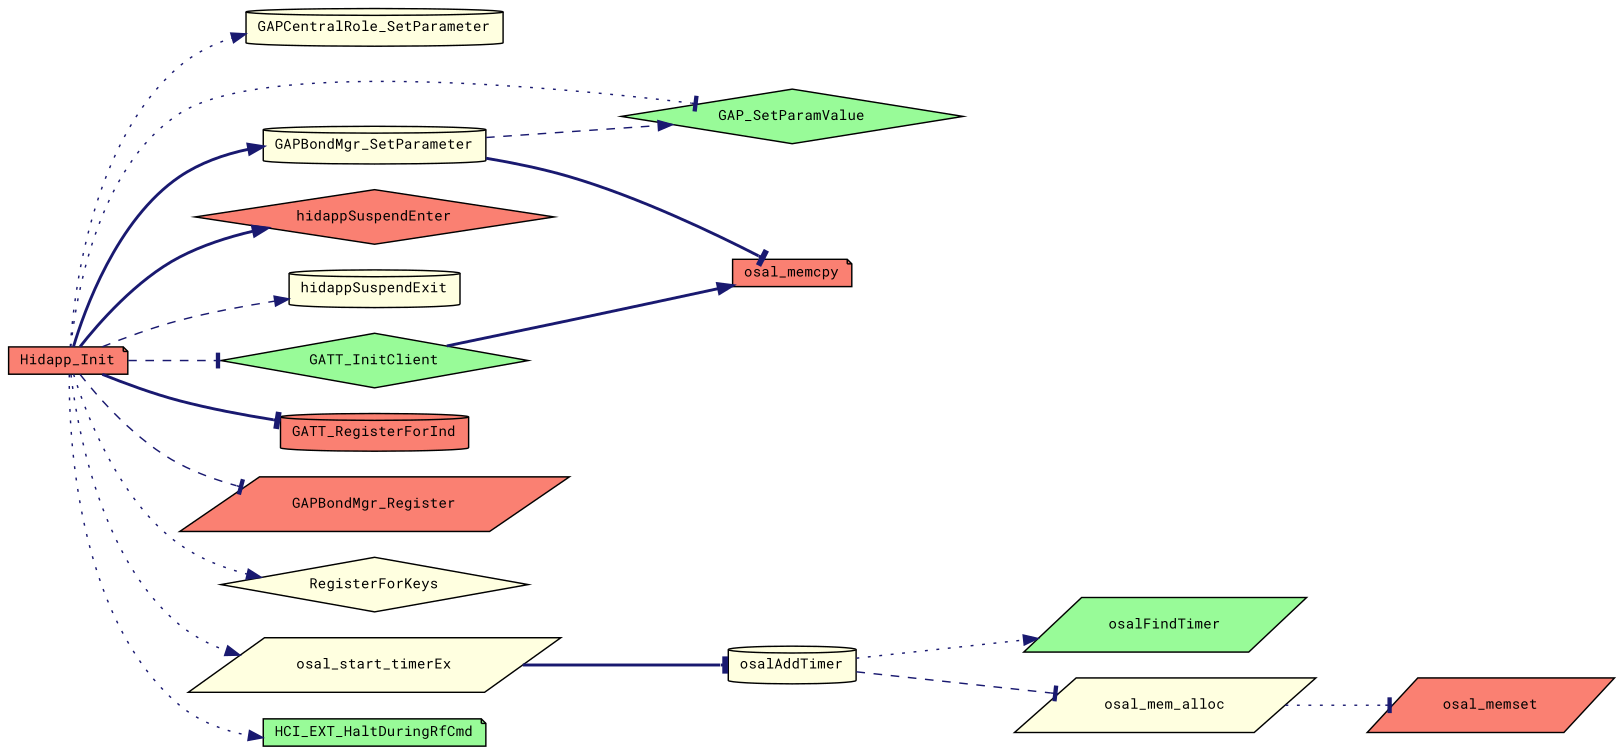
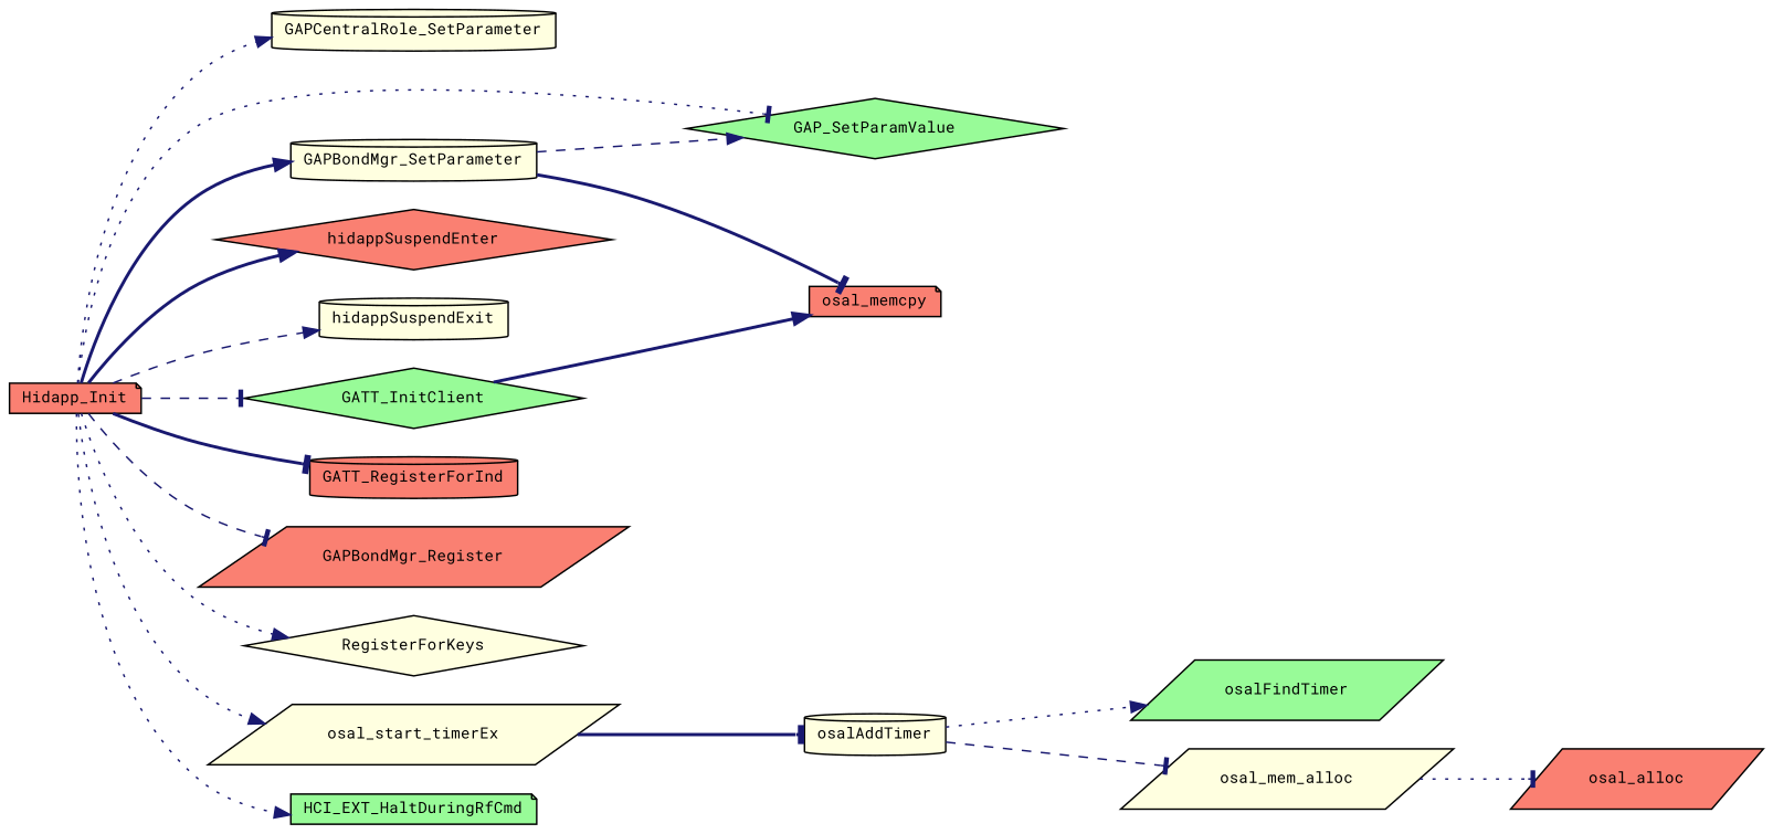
  digraph {
    fontname="Roboto Mono"
    rankdir=LR
    node [color=black fillcolor=lightyellow fontname="Roboto Mono" fontsize=10 shape=cylinder style=filled]
    edge [arrowhead=normal color=midnightblue fontname="Roboto Mono" fontsize=10 labelfontname=Helvetica labelfontsize=10 style=dotted]
    n1 [fillcolor=salmon fontcolor=black height=0.2 label=Hidapp_Init shape=note width=0.4]
    n2 [height=0.2 label=GAPCentralRole_SetParameter width=0.4]
    n3 [fillcolor=palegreen height=0.2 label=GAP_SetParamValue shape=diamond width=0.4]
    n4 [height=0.2 label=GAPBondMgr_SetParameter width=0.4]
    n5 [fillcolor=salmon height=0.2 label=hidappSuspendEnter shape=diamond width=0.4]
    n6 [height=0.2 label=hidappSuspendExit width=0.4]
    n7 [fillcolor=palegreen height=0.2 label=GATT_InitClient shape=diamond width=0.4]
    n8 [fillcolor=salmon height=0.2 label=GATT_RegisterForInd width=0.4]
    n9 [fillcolor=salmon height=0.2 label=GAPBondMgr_Register shape=parallelogram width=0.4]
    n10 [height=0.2 label=RegisterForKeys shape=diamond width=0.4]
    n11 [height=0.2 label=osal_start_timerEx shape=parallelogram width=0.4]
    n12 [fillcolor=palegreen height=0.2 label=HCI_EXT_HaltDuringRfCmd shape=note width=0.4]
    n13 [fillcolor=salmon height=0.2 label=osal_memcpy shape=note width=0.4]
    n14 [height=0.2 label=osalAddTimer width=0.4]
    n15 [fillcolor=palegreen height=0.2 label=osalFindTimer shape=parallelogram width=0.4]
    n16 [height=0.2 label=osal_mem_alloc shape=parallelogram width=0.4]
-   n17 [fillcolor=salmon height=0.2 label=osal_memset shape=parallelogram width=0.4]
+   n17 [fillcolor=salmon height=0.2 label=osal_alloc shape=parallelogram width=0.4]
    n1 -> n2
    n1 -> n3 [arrowhead=tee]
    n1 -> n4 [style=bold]
    n1 -> n5 [style=bold]
    n1 -> n6 [style=dashed]
    n1 -> n7 [arrowhead=tee style=dashed]
    n1 -> n8 [arrowhead=tee style=bold]
    n1 -> n9 [arrowhead=tee style=dashed]
    n1 -> n10
    n1 -> n11
    n1 -> n12
    n4 -> n3 [style=dashed]
    n4 -> n13 [arrowhead=tee style=bold]
    n7 -> n13 [style=bold]
    n11 -> n14 [arrowhead=tee style=bold]
    n14 -> n15
    n14 -> n16 [arrowhead=tee style=dashed]
    n16 -> n17 [arrowhead=tee]
  }
